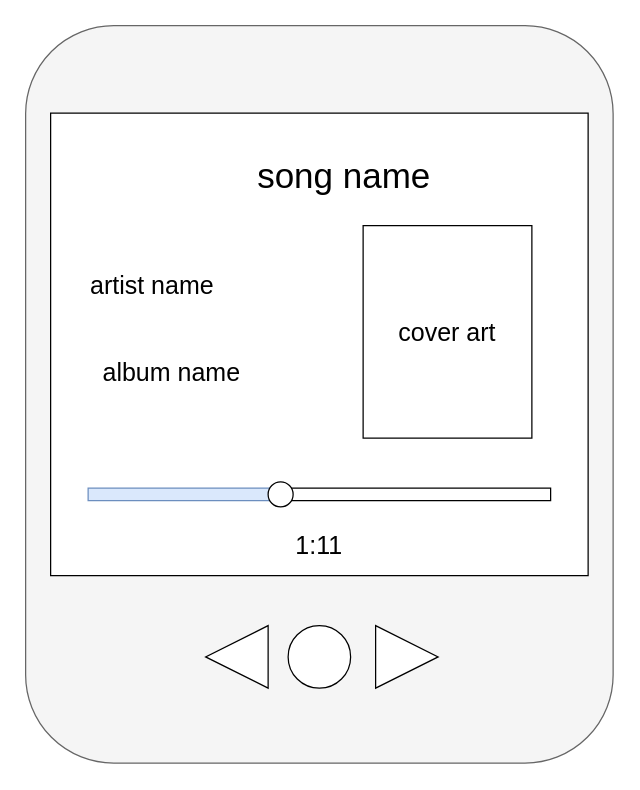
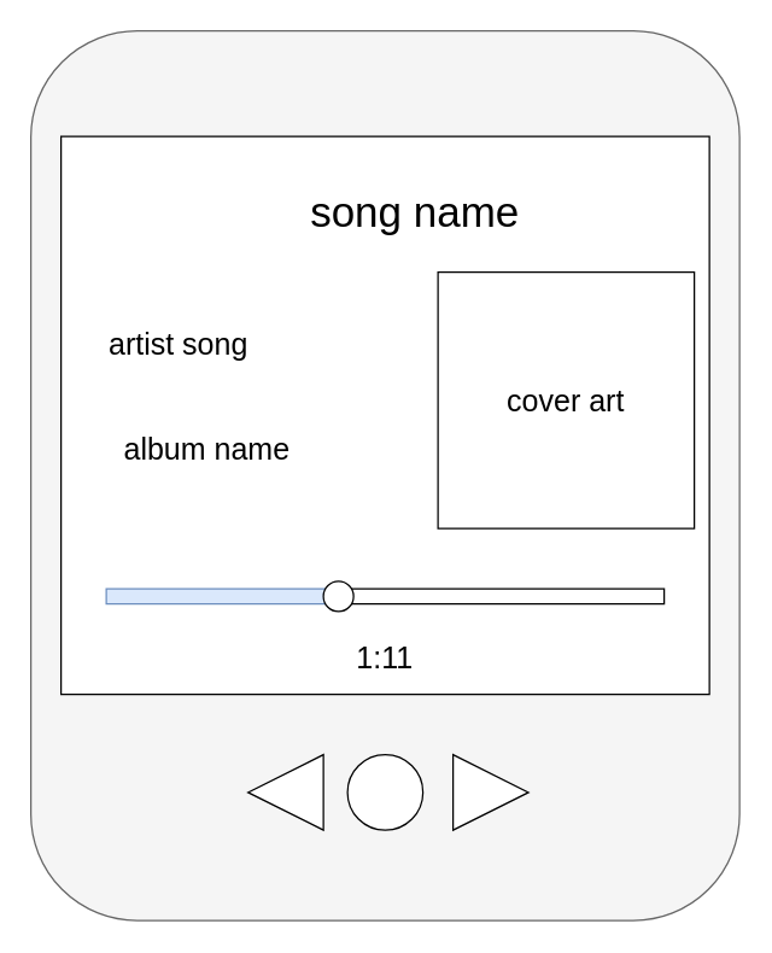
  <mxCell id="0" />
  <mxCell id="1" parent="0" />
  <mxCell id="2" value="" style="rounded=1;whiteSpace=wrap;html=1;fillColor=#f5f5f5;fontColor=#333333;strokeColor=#666666;" vertex="1" parent="1"><mxGeometry x="20" y="20" width="470" height="590" as="geometry" /></mxCell>
  <mxCell id="3" value="" style="rounded=0;whiteSpace=wrap;html=1;" vertex="1" parent="1"><mxGeometry x="40" y="90" width="430" height="370" as="geometry" /></mxCell>
  <mxCell id="4" value="&lt;font style=&quot;font-size: 28px&quot;&gt;song name&lt;/font&gt;" style="text;html=1;strokeColor=none;fillColor=none;align=center;verticalAlign=middle;whiteSpace=wrap;rounded=0;" vertex="1" parent="1"><mxGeometry x="90" y="110" width="370" height="60" as="geometry" /></mxCell>
- <mxCell id="5" value="&lt;font style=&quot;font-size: 20px&quot;&gt;artist name&lt;/font&gt;" style="text;html=1;strokeColor=none;fillColor=none;align=left;verticalAlign=middle;whiteSpace=wrap;rounded=0;fontSize=28;" vertex="1" parent="1"><mxGeometry x="70" y="200" width="120" height="50" as="geometry" /></mxCell>
+ <mxCell id="5" value="&lt;font style=&quot;font-size: 20px&quot;&gt;artist song&lt;/font&gt;" style="text;html=1;strokeColor=none;fillColor=none;align=left;verticalAlign=middle;whiteSpace=wrap;rounded=0;fontSize=28;" vertex="1" parent="1"><mxGeometry x="70" y="200" width="120" height="50" as="geometry" /></mxCell>
  <mxCell id="6" value="&lt;font style=&quot;font-size: 20px&quot;&gt;album name&lt;/font&gt;" style="text;html=1;strokeColor=none;fillColor=none;align=left;verticalAlign=middle;whiteSpace=wrap;rounded=0;fontSize=28;" vertex="1" parent="1"><mxGeometry x="80" y="270" width="120" height="50" as="geometry" /></mxCell>
- <mxCell id="7" value="cover art" style="rounded=0;whiteSpace=wrap;html=1;fontSize=20;" vertex="1" parent="1"><mxGeometry x="290" y="180" width="135" height="170" as="geometry" /></mxCell>
+ <mxCell id="7" value="cover art" style="rounded=0;whiteSpace=wrap;html=1;fontSize=20;" vertex="1" parent="1"><mxGeometry x="290" y="180" width="170" height="170" as="geometry" /></mxCell>
  <mxCell id="8" value="" style="rounded=0;whiteSpace=wrap;html=1;fontSize=20;fillColor=#dae8fc;strokeColor=#6c8ebf;" vertex="1" parent="1"><mxGeometry x="70" y="390" width="150" height="10" as="geometry" /></mxCell>
  <mxCell id="9" value="" style="rounded=0;whiteSpace=wrap;html=1;fontSize=20;" vertex="1" parent="1"><mxGeometry x="220" y="390" width="220" height="10" as="geometry" /></mxCell>
  <mxCell id="10" value="" style="ellipse;whiteSpace=wrap;html=1;aspect=fixed;fontSize=20;" vertex="1" parent="1"><mxGeometry x="214" y="385" width="20" height="20" as="geometry" /></mxCell>
  <mxCell id="11" value="1:11" style="text;html=1;strokeColor=none;fillColor=none;align=center;verticalAlign=middle;whiteSpace=wrap;rounded=0;fontSize=20;" vertex="1" parent="1"><mxGeometry x="225" y="420" width="60" height="30" as="geometry" /></mxCell>
  <mxCell id="12" value="" style="triangle;whiteSpace=wrap;html=1;fontSize=20;" vertex="1" parent="1"><mxGeometry x="300" y="500" width="50" height="50" as="geometry" /></mxCell>
  <mxCell id="13" value="" style="triangle;whiteSpace=wrap;html=1;fontSize=20;rotation=-180;" vertex="1" parent="1"><mxGeometry x="164" y="500" width="50" height="50" as="geometry" /></mxCell>
  <mxCell id="14" value="" style="ellipse;whiteSpace=wrap;html=1;aspect=fixed;fontSize=20;" vertex="1" parent="1"><mxGeometry x="230" y="500" width="50" height="50" as="geometry" /></mxCell>
